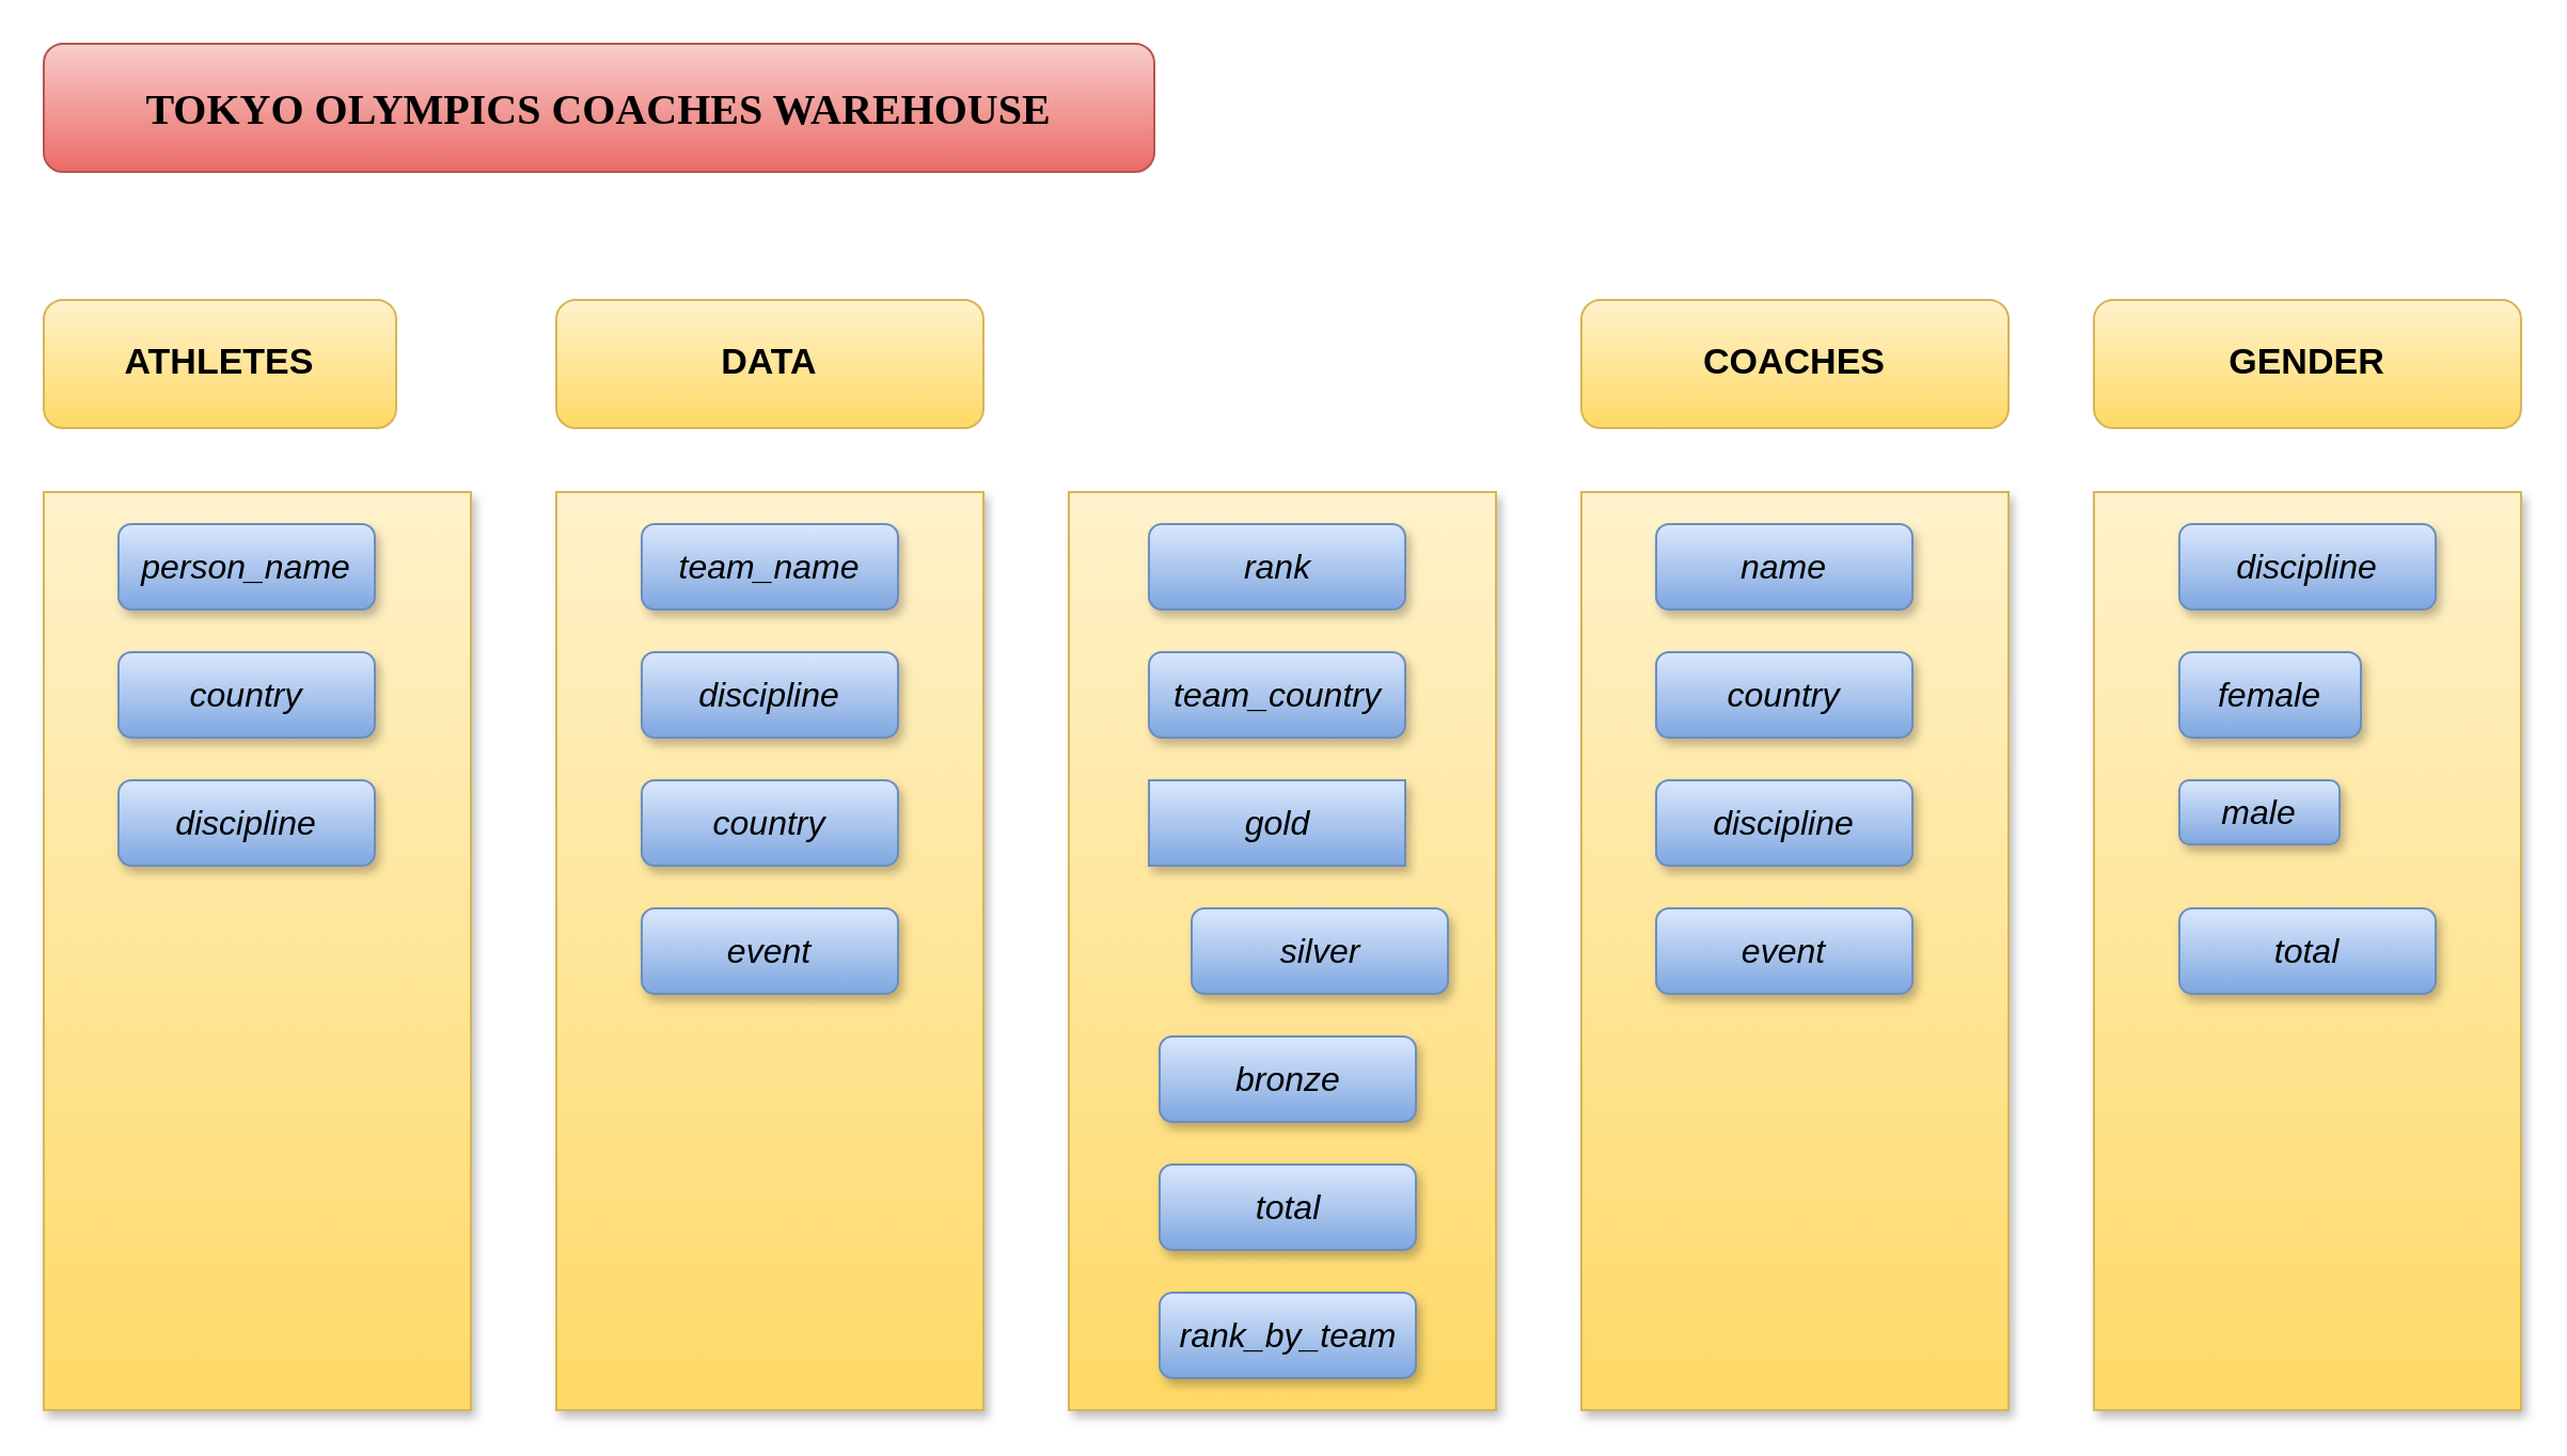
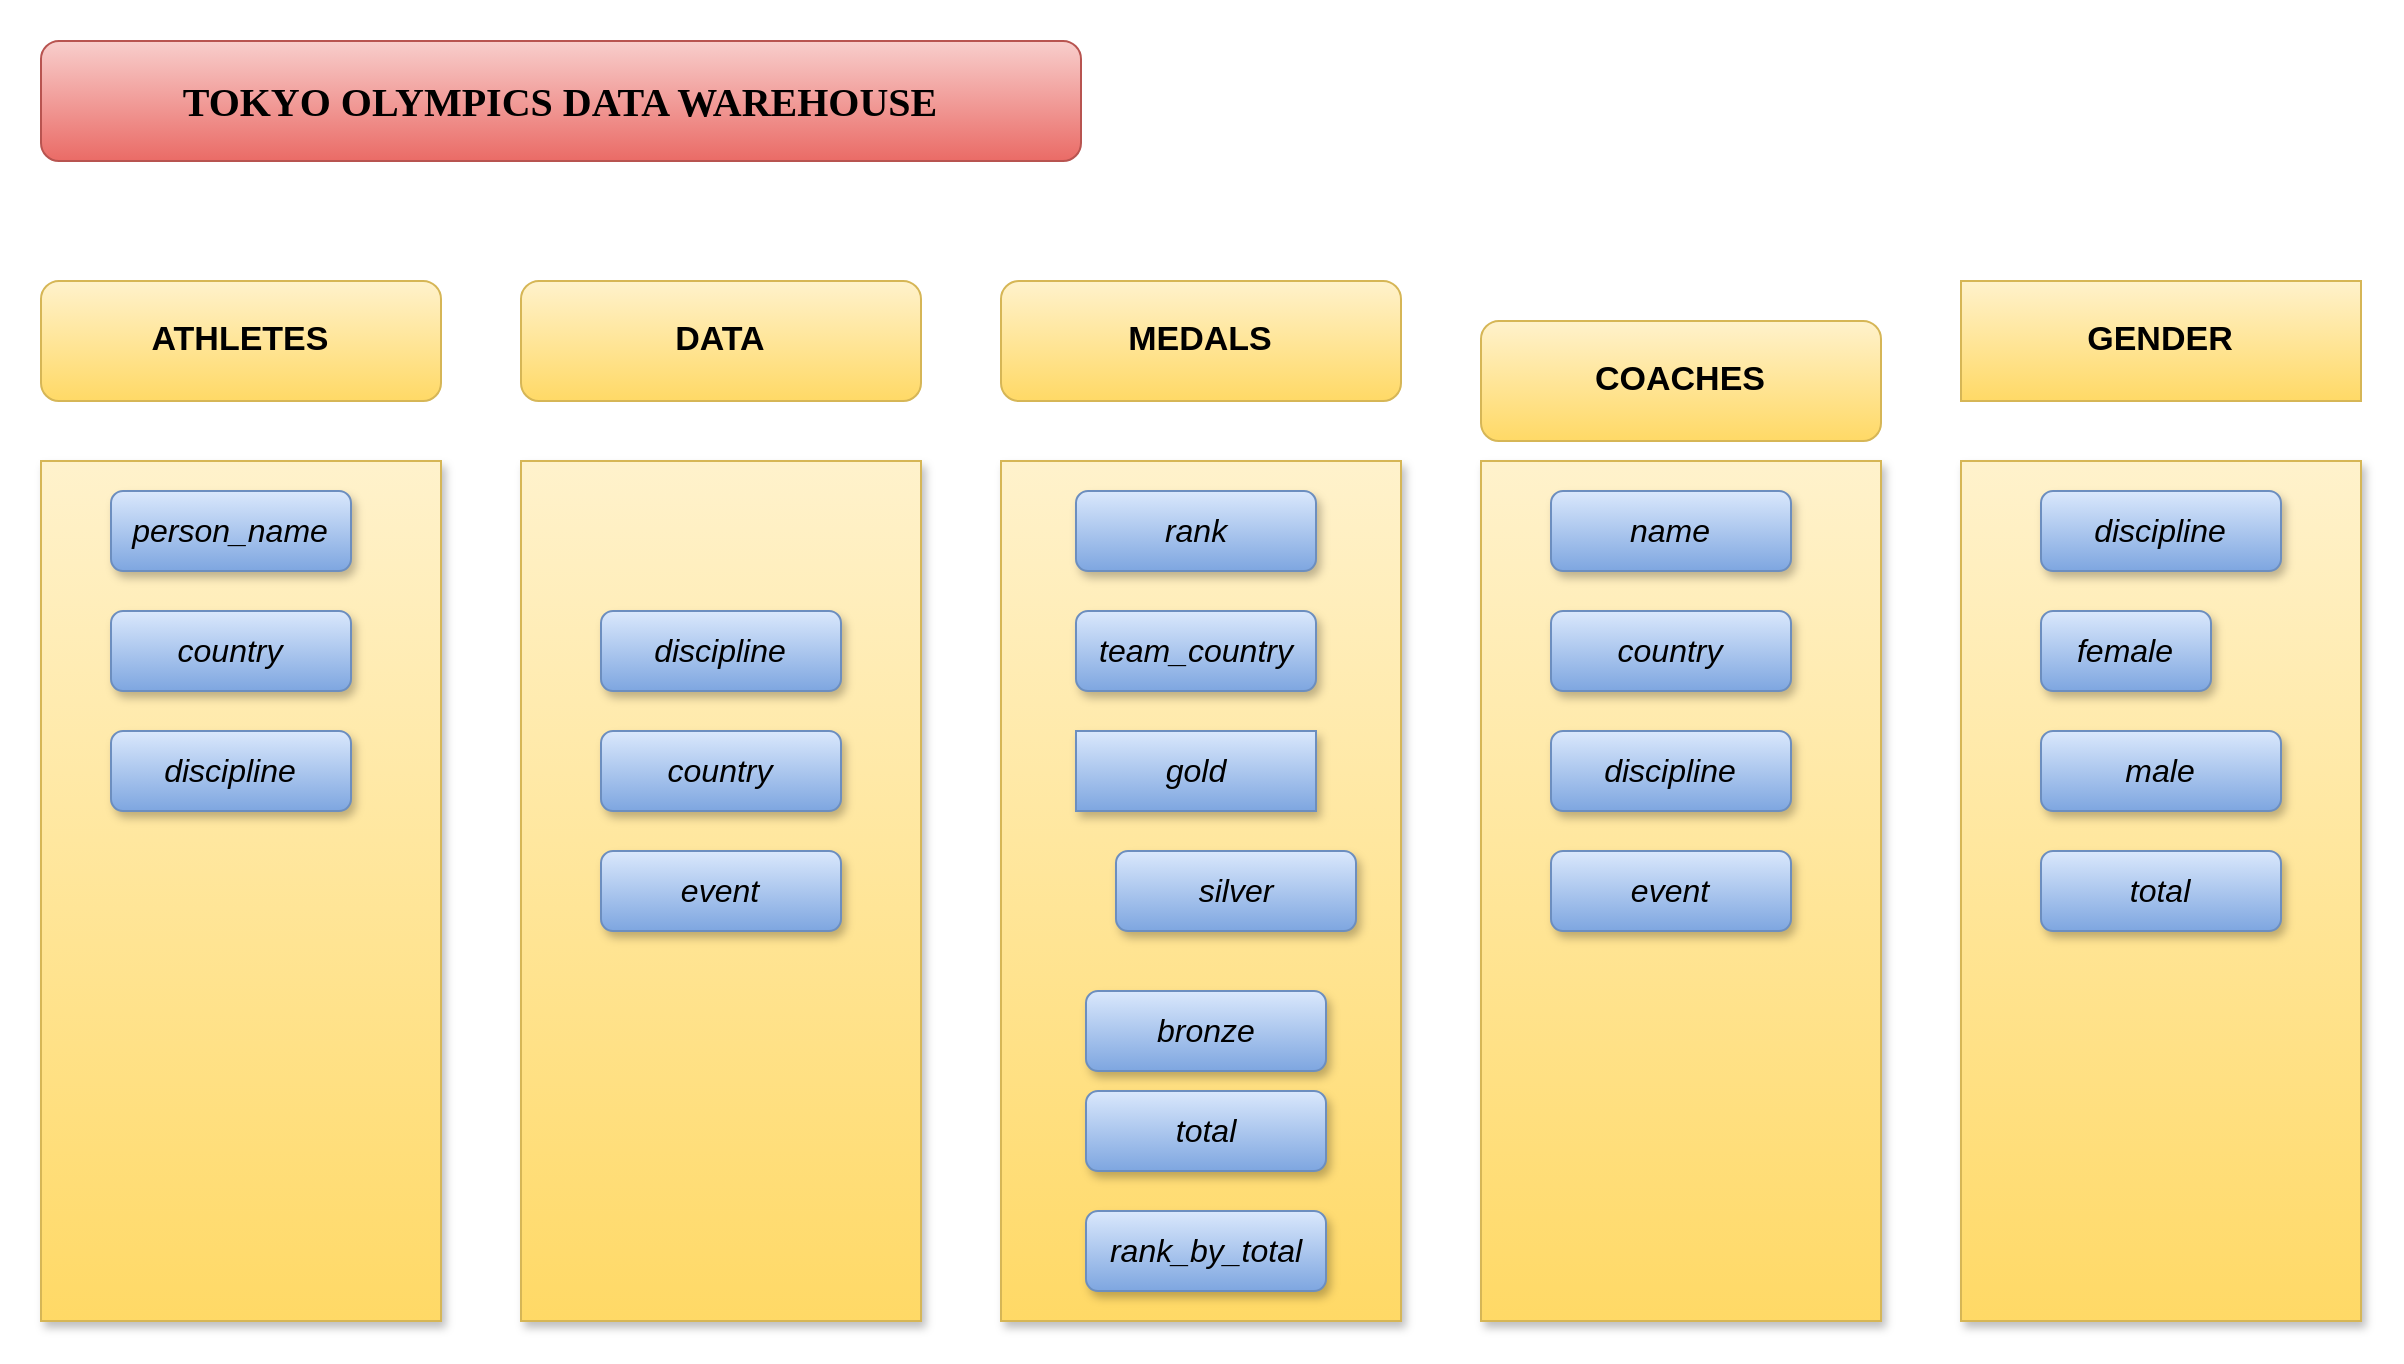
  <mxCell id="0" />
  <mxCell id="1" parent="0" />
- <mxCell id="2" value="&lt;span&gt;TOKYO OLYMPICS COACHES WAREHOUSE&lt;/span&gt;" style="rounded=1;whiteSpace=wrap;html=1;fillColor=#f8cecc;strokeColor=#b85450;fontSize=20;fontStyle=1;labelBackgroundColor=none;textShadow=0;fontFamily=Verdana;gradientColor=#ea6b66;" parent="1" vertex="1"><mxGeometry x="20" y="20" width="520" height="60" as="geometry" /></mxCell>
+ <mxCell id="2" value="&lt;span&gt;TOKYO OLYMPICS DATA WAREHOUSE&lt;/span&gt;" style="rounded=1;whiteSpace=wrap;html=1;fillColor=#f8cecc;strokeColor=#b85450;fontSize=20;fontStyle=1;labelBackgroundColor=none;textShadow=0;fontFamily=Verdana;gradientColor=#ea6b66;" parent="1" vertex="1"><mxGeometry x="20" y="20" width="520" height="60" as="geometry" /></mxCell>
  <mxCell id="3" value="" style="rounded=0;whiteSpace=wrap;html=1;fillColor=#fff2cc;gradientColor=#ffd966;strokeColor=#d6b656;shadow=1;" parent="1" vertex="1"><mxGeometry x="20" y="230" width="200" height="430" as="geometry" /></mxCell>
  <mxCell id="4" value="person_name" style="rounded=1;whiteSpace=wrap;html=1;fillColor=#dae8fc;gradientColor=#7ea6e0;strokeColor=#6c8ebf;glass=0;shadow=1;fontSize=16;align=center;fontStyle=2;horizontal=1;" parent="1" vertex="1"><mxGeometry x="55" y="245" width="120" height="40" as="geometry" /></mxCell>
  <mxCell id="5" value="country" style="rounded=1;whiteSpace=wrap;html=1;fillColor=#dae8fc;gradientColor=#7ea6e0;strokeColor=#6c8ebf;glass=0;shadow=1;fontSize=16;align=center;fontStyle=2;horizontal=1;" parent="1" vertex="1"><mxGeometry x="55" y="305" width="120" height="40" as="geometry" /></mxCell>
  <mxCell id="6" value="discipline" style="rounded=1;whiteSpace=wrap;html=1;fillColor=#dae8fc;gradientColor=#7ea6e0;strokeColor=#6c8ebf;glass=0;shadow=1;fontSize=16;align=center;fontStyle=2;horizontal=1;" parent="1" vertex="1"><mxGeometry x="55" y="365" width="120" height="40" as="geometry" /></mxCell>
- <mxCell id="7" value="ATHLETES" style="rounded=1;whiteSpace=wrap;html=1;fontStyle=1;fillColor=#fff2cc;gradientColor=#ffd966;strokeColor=#d6b656;fontSize=17;" parent="1" vertex="1"><mxGeometry x="20" y="140" width="165" height="60" as="geometry" /></mxCell>
+ <mxCell id="7" value="ATHLETES" style="rounded=1;whiteSpace=wrap;html=1;fontStyle=1;fillColor=#fff2cc;gradientColor=#ffd966;strokeColor=#d6b656;fontSize=17;" parent="1" vertex="1"><mxGeometry x="20" y="140" width="200" height="60" as="geometry" /></mxCell>
  <mxCell id="8" value="" style="rounded=0;whiteSpace=wrap;html=1;fillColor=#fff2cc;gradientColor=#ffd966;strokeColor=#d6b656;shadow=1;" parent="1" vertex="1"><mxGeometry x="260" y="230" width="200" height="430" as="geometry" /></mxCell>
- <mxCell id="9" value="team_name" style="rounded=1;whiteSpace=wrap;html=1;fillColor=#dae8fc;gradientColor=#7ea6e0;strokeColor=#6c8ebf;glass=0;shadow=1;fontSize=16;align=center;fontStyle=2;horizontal=1;" parent="1" vertex="1"><mxGeometry x="300" y="245" width="120" height="40" as="geometry" /></mxCell>
  <mxCell id="10" value="country" style="rounded=1;whiteSpace=wrap;html=1;fillColor=#dae8fc;gradientColor=#7ea6e0;strokeColor=#6c8ebf;glass=0;shadow=1;fontSize=16;align=center;fontStyle=2;horizontal=1;" parent="1" vertex="1"><mxGeometry x="300" y="365" width="120" height="40" as="geometry" /></mxCell>
  <mxCell id="11" value="discipline" style="rounded=1;whiteSpace=wrap;html=1;fillColor=#dae8fc;gradientColor=#7ea6e0;strokeColor=#6c8ebf;glass=0;shadow=1;fontSize=16;align=center;fontStyle=2;horizontal=1;" parent="1" vertex="1"><mxGeometry x="300" y="305" width="120" height="40" as="geometry" /></mxCell>
  <mxCell id="12" value="DATA" style="rounded=1;whiteSpace=wrap;html=1;fontStyle=1;fillColor=#fff2cc;gradientColor=#ffd966;strokeColor=#d6b656;fontSize=17;" parent="1" vertex="1"><mxGeometry x="260" y="140" width="200" height="60" as="geometry" /></mxCell>
  <mxCell id="13" value="event" style="rounded=1;whiteSpace=wrap;html=1;fillColor=#dae8fc;gradientColor=#7ea6e0;strokeColor=#6c8ebf;glass=0;shadow=1;fontSize=16;align=center;fontStyle=2;horizontal=1;" parent="1" vertex="1"><mxGeometry x="300" y="425" width="120" height="40" as="geometry" /></mxCell>
  <mxCell id="14" value="" style="rounded=0;whiteSpace=wrap;html=1;fillColor=#fff2cc;gradientColor=#ffd966;strokeColor=#d6b656;shadow=1;" parent="1" vertex="1"><mxGeometry x="500" y="230" width="200" height="430" as="geometry" /></mxCell>
  <mxCell id="15" value="rank" style="rounded=1;whiteSpace=wrap;html=1;fillColor=#dae8fc;gradientColor=#7ea6e0;strokeColor=#6c8ebf;glass=0;shadow=1;fontSize=16;align=center;fontStyle=2;horizontal=1;" parent="1" vertex="1"><mxGeometry x="537.5" y="245" width="120" height="40" as="geometry" /></mxCell>
  <mxCell id="16" value="gold" style="whiteSpace=wrap;html=1;fillColor=#dae8fc;gradientColor=#7ea6e0;strokeColor=#6c8ebf;glass=0;shadow=1;fontSize=16;align=center;fontStyle=2;horizontal=1;rounded=0;" parent="1" vertex="1"><mxGeometry x="537.5" y="365" width="120" height="40" as="geometry" /></mxCell>
  <mxCell id="17" value="team_country" style="rounded=1;whiteSpace=wrap;html=1;fillColor=#dae8fc;gradientColor=#7ea6e0;strokeColor=#6c8ebf;glass=0;shadow=1;fontSize=16;align=center;fontStyle=2;horizontal=1;" parent="1" vertex="1"><mxGeometry x="537.5" y="305" width="120" height="40" as="geometry" /></mxCell>
+ <mxCell id="18" value="MEDALS" style="rounded=1;whiteSpace=wrap;html=1;fontStyle=1;fillColor=#fff2cc;gradientColor=#ffd966;strokeColor=#d6b656;fontSize=17;" parent="1" vertex="1"><mxGeometry x="500" y="140" width="200" height="60" as="geometry" /></mxCell>
  <mxCell id="19" value="silver" style="rounded=1;whiteSpace=wrap;html=1;fillColor=#dae8fc;gradientColor=#7ea6e0;strokeColor=#6c8ebf;glass=0;shadow=1;fontSize=16;align=center;fontStyle=2;horizontal=1;" parent="1" vertex="1"><mxGeometry x="557.5" y="425" width="120" height="40" as="geometry" /></mxCell>
  <mxCell id="20" value="total" style="rounded=1;whiteSpace=wrap;html=1;fillColor=#dae8fc;gradientColor=#7ea6e0;strokeColor=#6c8ebf;glass=0;shadow=1;fontSize=16;align=center;fontStyle=2;horizontal=1;" parent="1" vertex="1"><mxGeometry x="542.5" y="545" width="120" height="40" as="geometry" /></mxCell>
- <mxCell id="21" value="bronze" style="rounded=1;whiteSpace=wrap;html=1;fillColor=#dae8fc;gradientColor=#7ea6e0;strokeColor=#6c8ebf;glass=0;shadow=1;fontSize=16;align=center;fontStyle=2;horizontal=1;" parent="1" vertex="1"><mxGeometry x="542.5" y="485" width="120" height="40" as="geometry" /></mxCell>
- <mxCell id="22" value="rank_by_team" style="rounded=1;whiteSpace=wrap;html=1;fillColor=#dae8fc;gradientColor=#7ea6e0;strokeColor=#6c8ebf;glass=0;shadow=1;fontSize=16;align=center;fontStyle=2;horizontal=1;" parent="1" vertex="1"><mxGeometry x="542.5" y="605" width="120" height="40" as="geometry" /></mxCell>
+ <mxCell id="21" value="bronze" style="rounded=1;whiteSpace=wrap;html=1;fillColor=#dae8fc;gradientColor=#7ea6e0;strokeColor=#6c8ebf;glass=0;shadow=1;fontSize=16;align=center;fontStyle=2;horizontal=1;" parent="1" vertex="1"><mxGeometry x="542.5" y="495" width="120" height="40" as="geometry" /></mxCell>
+ <mxCell id="22" value="rank_by_total" style="rounded=1;whiteSpace=wrap;html=1;fillColor=#dae8fc;gradientColor=#7ea6e0;strokeColor=#6c8ebf;glass=0;shadow=1;fontSize=16;align=center;fontStyle=2;horizontal=1;" parent="1" vertex="1"><mxGeometry x="542.5" y="605" width="120" height="40" as="geometry" /></mxCell>
  <mxCell id="23" value="" style="rounded=0;whiteSpace=wrap;html=1;fillColor=#fff2cc;gradientColor=#ffd966;strokeColor=#d6b656;shadow=1;" parent="1" vertex="1"><mxGeometry x="740" y="230" width="200" height="430" as="geometry" /></mxCell>
  <mxCell id="24" value="name" style="rounded=1;whiteSpace=wrap;html=1;fillColor=#dae8fc;gradientColor=#7ea6e0;strokeColor=#6c8ebf;glass=0;shadow=1;fontSize=16;align=center;fontStyle=2;horizontal=1;" parent="1" vertex="1"><mxGeometry x="775" y="245" width="120" height="40" as="geometry" /></mxCell>
  <mxCell id="25" value="country" style="rounded=1;whiteSpace=wrap;html=1;fillColor=#dae8fc;gradientColor=#7ea6e0;strokeColor=#6c8ebf;glass=0;shadow=1;fontSize=16;align=center;fontStyle=2;horizontal=1;" parent="1" vertex="1"><mxGeometry x="775" y="305" width="120" height="40" as="geometry" /></mxCell>
  <mxCell id="26" value="discipline" style="rounded=1;whiteSpace=wrap;html=1;fillColor=#dae8fc;gradientColor=#7ea6e0;strokeColor=#6c8ebf;glass=0;shadow=1;fontSize=16;align=center;fontStyle=2;horizontal=1;" parent="1" vertex="1"><mxGeometry x="775" y="365" width="120" height="40" as="geometry" /></mxCell>
- <mxCell id="27" value="COACHES" style="rounded=1;whiteSpace=wrap;html=1;fontStyle=1;fillColor=#fff2cc;gradientColor=#ffd966;strokeColor=#d6b656;fontSize=17;" parent="1" vertex="1"><mxGeometry x="740" y="140" width="200" height="60" as="geometry" /></mxCell>
+ <mxCell id="27" value="COACHES" style="rounded=1;whiteSpace=wrap;html=1;fontStyle=1;fillColor=#fff2cc;gradientColor=#ffd966;strokeColor=#d6b656;fontSize=17;" parent="1" vertex="1"><mxGeometry x="740" y="160" width="200" height="60" as="geometry" /></mxCell>
  <mxCell id="28" value="event" style="rounded=1;whiteSpace=wrap;html=1;fillColor=#dae8fc;gradientColor=#7ea6e0;strokeColor=#6c8ebf;glass=0;shadow=1;fontSize=16;align=center;fontStyle=2;horizontal=1;" parent="1" vertex="1"><mxGeometry x="775" y="425" width="120" height="40" as="geometry" /></mxCell>
  <mxCell id="29" value="" style="rounded=0;whiteSpace=wrap;html=1;fillColor=#fff2cc;gradientColor=#ffd966;strokeColor=#d6b656;shadow=1;" parent="1" vertex="1"><mxGeometry x="980" y="230" width="200" height="430" as="geometry" /></mxCell>
  <mxCell id="30" value="discipline" style="rounded=1;whiteSpace=wrap;html=1;fillColor=#dae8fc;gradientColor=#7ea6e0;strokeColor=#6c8ebf;glass=0;shadow=1;fontSize=16;align=center;fontStyle=2;horizontal=1;" parent="1" vertex="1"><mxGeometry x="1020" y="245" width="120" height="40" as="geometry" /></mxCell>
  <mxCell id="31" value="female" style="rounded=1;whiteSpace=wrap;html=1;fillColor=#dae8fc;gradientColor=#7ea6e0;strokeColor=#6c8ebf;glass=0;shadow=1;fontSize=16;align=center;fontStyle=2;horizontal=1;" parent="1" vertex="1"><mxGeometry x="1020" y="305" width="85" height="40" as="geometry" /></mxCell>
- <mxCell id="32" value="male" style="rounded=1;whiteSpace=wrap;html=1;fillColor=#dae8fc;gradientColor=#7ea6e0;strokeColor=#6c8ebf;glass=0;shadow=1;fontSize=16;align=center;fontStyle=2;horizontal=1;" parent="1" vertex="1"><mxGeometry x="1020" y="365" width="75" height="30" as="geometry" /></mxCell>
- <mxCell id="33" value="GENDER" style="rounded=1;whiteSpace=wrap;html=1;fontStyle=1;fillColor=#fff2cc;gradientColor=#ffd966;strokeColor=#d6b656;fontSize=17;" parent="1" vertex="1"><mxGeometry x="980" y="140" width="200" height="60" as="geometry" /></mxCell>
+ <mxCell id="32" value="male" style="rounded=1;whiteSpace=wrap;html=1;fillColor=#dae8fc;gradientColor=#7ea6e0;strokeColor=#6c8ebf;glass=0;shadow=1;fontSize=16;align=center;fontStyle=2;horizontal=1;" parent="1" vertex="1"><mxGeometry x="1020" y="365" width="120" height="40" as="geometry" /></mxCell>
+ <mxCell id="33" value="GENDER" style="whiteSpace=wrap;html=1;fontStyle=1;fillColor=#fff2cc;gradientColor=#ffd966;strokeColor=#d6b656;fontSize=17;rounded=0;" parent="1" vertex="1"><mxGeometry x="980" y="140" width="200" height="60" as="geometry" /></mxCell>
  <mxCell id="34" value="total" style="rounded=1;whiteSpace=wrap;html=1;fillColor=#dae8fc;gradientColor=#7ea6e0;strokeColor=#6c8ebf;glass=0;shadow=1;fontSize=16;align=center;fontStyle=2;horizontal=1;" parent="1" vertex="1"><mxGeometry x="1020" y="425" width="120" height="40" as="geometry" /></mxCell>
